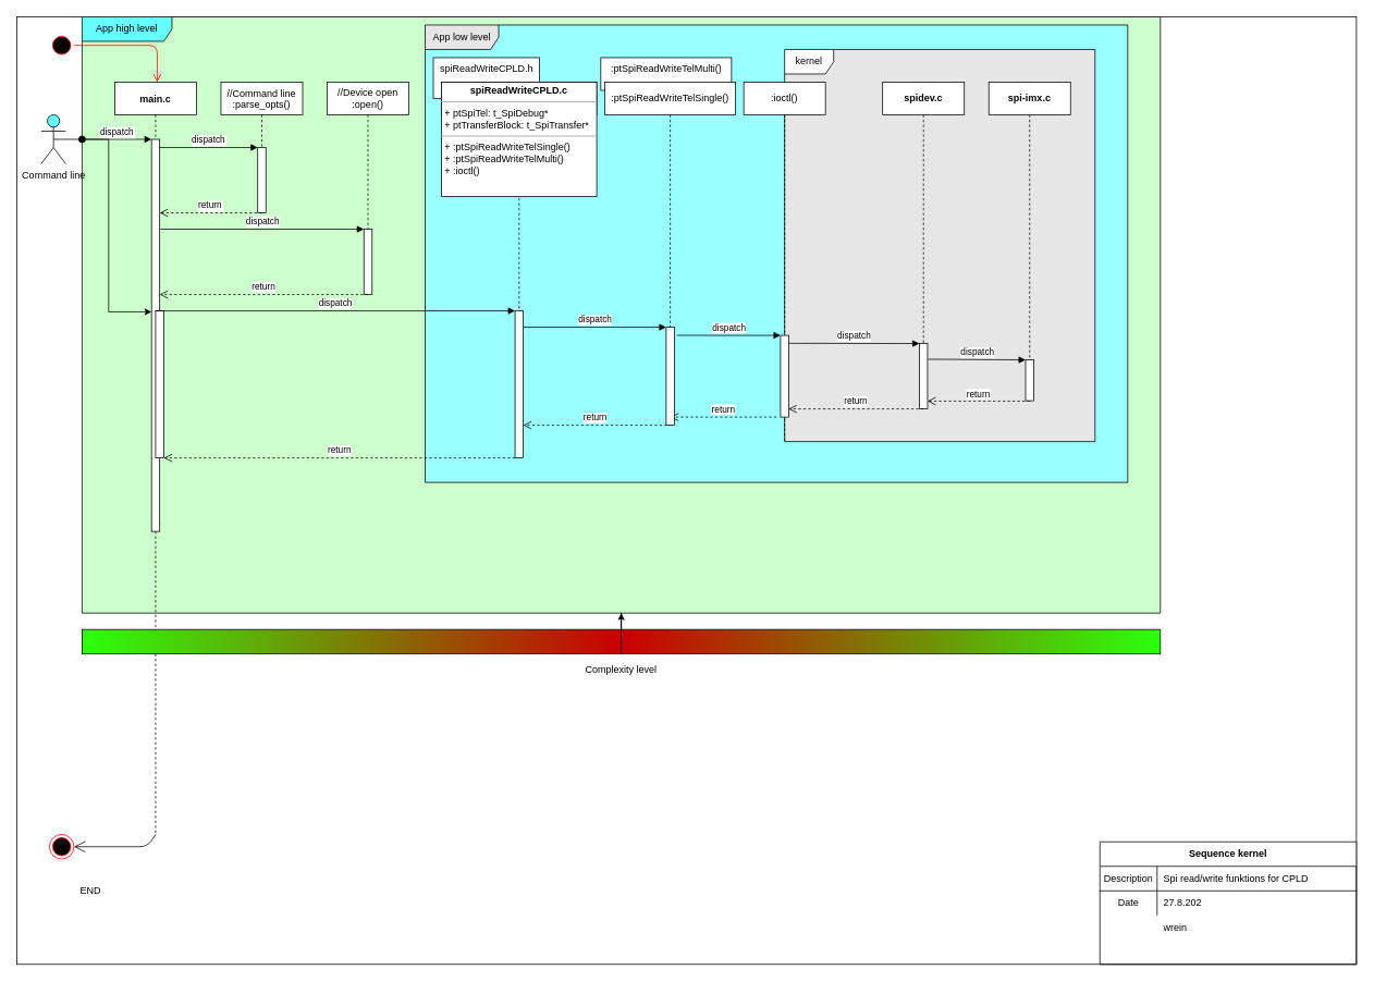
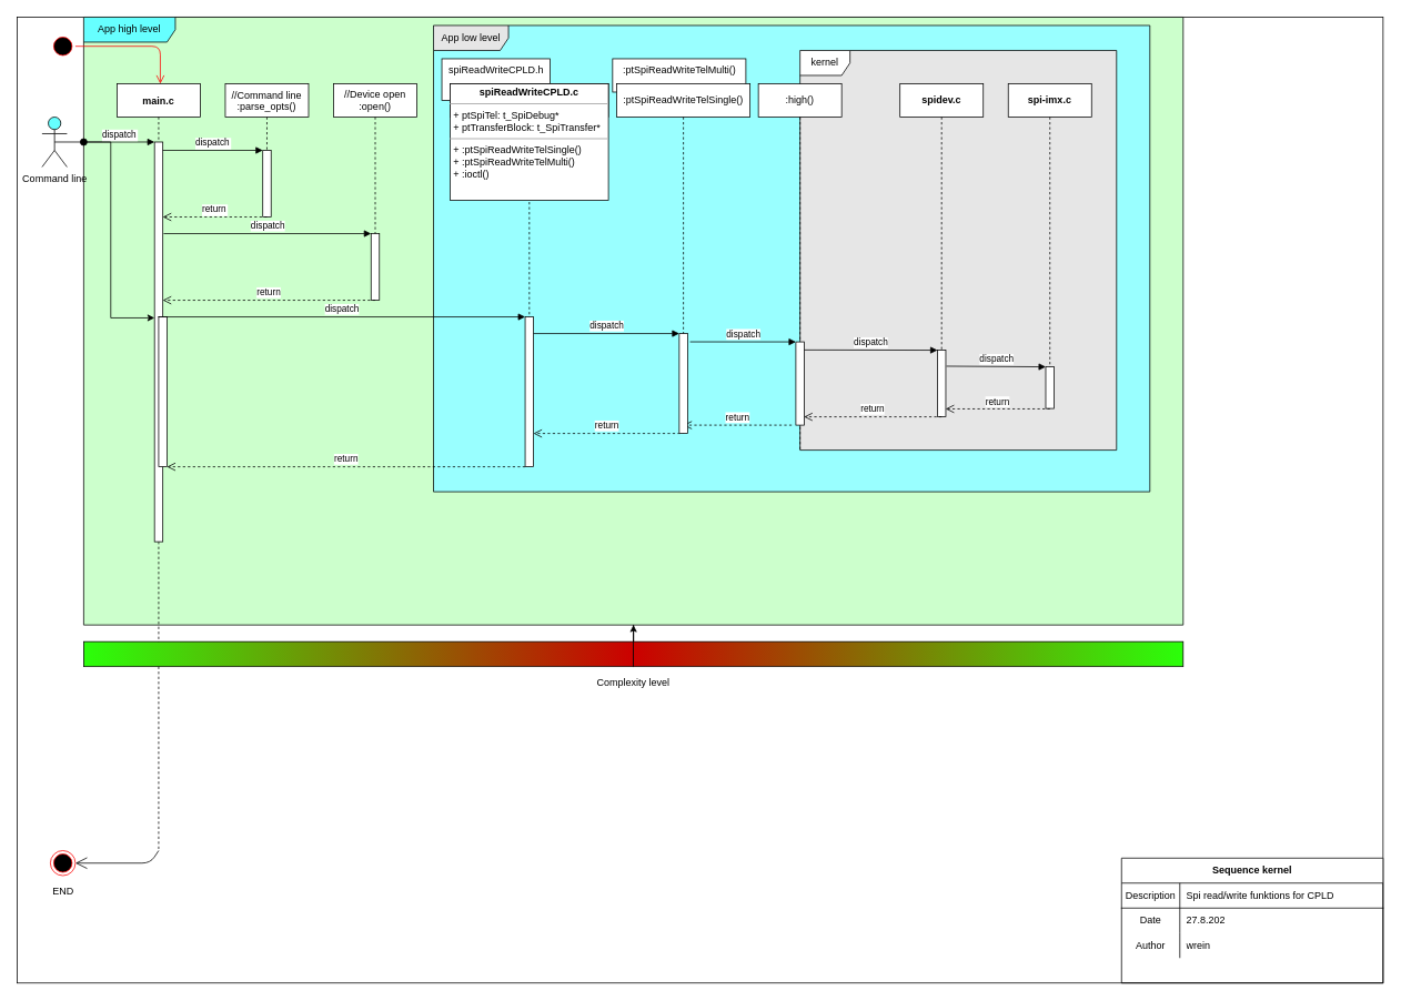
  <mxCell id="0" />
  <mxCell id="1" parent="0" />
  <mxCell id="2" value="" style="rounded=0;whiteSpace=wrap;html=1;" parent="1" vertex="1"><mxGeometry width="1640" height="1160" as="geometry" x="20" y="20" /></mxCell>
  <mxCell id="3" value="App high level" style="shape=umlFrame;whiteSpace=wrap;html=1;shadow=0;labelBackgroundColor=none;width=110;height=30;swimlaneFillColor=#CCFFCC;fillColor=#66FFFF;" parent="1" vertex="1"><mxGeometry x="100" width="1320" height="730" as="geometry" y="20" /></mxCell>
  <mxCell id="4" value="App low level" style="shape=umlFrame;whiteSpace=wrap;html=1;shadow=0;labelBackgroundColor=none;fillColor=#E6E6E6;width=90;height=30;swimlaneFillColor=#99FFFF;" parent="1" vertex="1"><mxGeometry x="520" y="30" width="860" height="560" as="geometry" /></mxCell>
  <mxCell id="5" value="kernel" style="shape=umlFrame;whiteSpace=wrap;html=1;labelBackgroundColor=#ffffff;shadow=0;swimlaneFillColor=#E6E6E6;" parent="1" vertex="1"><mxGeometry x="960" y="60" width="380" height="480" as="geometry" /></mxCell>
  <mxCell id="6" value="spiReadWriteCPLD.h" style="html=1;verticalAlign=top;" parent="1" vertex="1"><mxGeometry x="530" y="70" width="130" height="50" as="geometry" /></mxCell>
  <mxCell id="7" value="main.c" style="shape=umlLifeline;perimeter=lifelinePerimeter;container=1;collapsible=0;recursiveResize=0;rounded=0;shadow=0;strokeWidth=1;fontStyle=1" parent="1" vertex="1"><mxGeometry x="140" y="100" width="100" height="920" as="geometry" /></mxCell>
  <mxCell id="8" value="" style="points=[];perimeter=orthogonalPerimeter;rounded=0;shadow=0;strokeWidth=1;" parent="7" vertex="1"><mxGeometry x="45" y="70" width="10" height="480" as="geometry" /></mxCell>
  <mxCell id="9" value="dispatch" style="verticalAlign=bottom;startArrow=oval;endArrow=block;startSize=8;shadow=0;strokeWidth=1;" parent="7" target="8" edge="1"><mxGeometry relative="1" as="geometry"><mxPoint x="-40" y="70" as="sourcePoint" /></mxGeometry></mxCell>
  <mxCell id="10" value="//Command line&#10;:parse_opts()" style="shape=umlLifeline;perimeter=lifelinePerimeter;container=1;collapsible=0;recursiveResize=0;rounded=0;shadow=0;strokeWidth=1;" parent="1" vertex="1"><mxGeometry x="270" y="100" width="100" height="160" as="geometry" /></mxCell>
  <mxCell id="11" value="" style="points=[];perimeter=orthogonalPerimeter;rounded=0;shadow=0;strokeWidth=1;" parent="10" vertex="1"><mxGeometry x="45" y="80" width="10" height="80" as="geometry" /></mxCell>
  <mxCell id="12" value="return" style="verticalAlign=bottom;endArrow=open;dashed=1;endSize=8;shadow=0;strokeWidth=1;" parent="1" target="8" edge="1"><mxGeometry relative="1" as="geometry"><mxPoint x="200" y="260" as="targetPoint" /><mxPoint x="320" y="260" as="sourcePoint" /></mxGeometry></mxCell>
  <mxCell id="13" value="dispatch" style="verticalAlign=bottom;endArrow=block;entryX=0;entryY=0;shadow=0;strokeWidth=1;" parent="1" source="8" target="11" edge="1"><mxGeometry relative="1" as="geometry"><mxPoint x="295" y="180" as="sourcePoint" /></mxGeometry></mxCell>
  <mxCell id="14" value="//Device open&lt;br&gt;:open()" style="shape=umlLifeline;perimeter=lifelinePerimeter;whiteSpace=wrap;html=1;container=1;collapsible=0;recursiveResize=0;outlineConnect=0;" parent="1" vertex="1"><mxGeometry x="400" y="100" width="100" height="260" as="geometry" /></mxCell>
  <mxCell id="15" value="" style="html=1;points=[];perimeter=orthogonalPerimeter;" parent="14" vertex="1"><mxGeometry x="45" y="180" width="10" height="80" as="geometry" /></mxCell>
  <mxCell id="16" value="dispatch" style="html=1;verticalAlign=bottom;endArrow=block;entryX=0;entryY=0;" parent="1" target="15" edge="1"><mxGeometry relative="1" as="geometry"><mxPoint x="196" y="280" as="sourcePoint" /></mxGeometry></mxCell>
  <mxCell id="17" value="return" style="html=1;verticalAlign=bottom;endArrow=open;dashed=1;endSize=8;" parent="1" target="8" edge="1"><mxGeometry relative="1" as="geometry"><mxPoint x="200" y="360" as="targetPoint" /><mxPoint x="450" y="360" as="sourcePoint" /></mxGeometry></mxCell>
  <mxCell id="18" value="" style="ellipse;html=1;shape=startState;fillColor=#000000;strokeColor=#ff0000;" parent="1" vertex="1"><mxGeometry x="60" y="40" width="30" height="30" as="geometry" /></mxCell>
  <mxCell id="19" value="" style="edgeStyle=orthogonalEdgeStyle;html=1;verticalAlign=bottom;endArrow=open;endSize=8;strokeColor=#ff0000;entryX=0.52;entryY=0;entryDx=0;entryDy=0;entryPerimeter=0;" parent="1" source="18" target="7" edge="1"><mxGeometry relative="1" as="geometry"><mxPoint x="75" y="130" as="targetPoint" /></mxGeometry></mxCell>
  <mxCell id="20" value="" style="ellipse;html=1;shape=endState;fillColor=#000000;strokeColor=#ff0000;" parent="1" vertex="1"><mxGeometry x="60" y="1021" width="30" height="30" as="geometry" /></mxCell>
  <mxCell id="21" value="" style="endArrow=open;endFill=1;endSize=12;html=1;entryX=1;entryY=0.5;entryDx=0;entryDy=0;" parent="1" target="20" edge="1"><mxGeometry width="160" relative="1" as="geometry"><mxPoint x="190" y="1021" as="sourcePoint" /><mxPoint x="350" y="1021" as="targetPoint" /><Array as="points"><mxPoint x="180" y="1036" /></Array></mxGeometry></mxCell>
  <mxCell id="22" value=":spiReadWriteCPLD.c" style="shape=umlLifeline;perimeter=lifelinePerimeter;whiteSpace=wrap;html=1;container=1;collapsible=0;recursiveResize=0;outlineConnect=0;" parent="1" vertex="1"><mxGeometry x="540" y="100" width="190" height="460" as="geometry" /></mxCell>
  <mxCell id="23" value="" style="html=1;points=[];perimeter=orthogonalPerimeter;" parent="22" vertex="1"><mxGeometry x="90" y="280" width="10" height="180" as="geometry" /></mxCell>
  <mxCell id="24" value="&lt;p style=&quot;margin: 0px ; margin-top: 4px ; text-align: center&quot;&gt;&lt;b&gt;spiReadWriteCPLD.c&lt;/b&gt;&lt;b&gt;&lt;br&gt;&lt;/b&gt;&lt;/p&gt;&lt;hr size=&quot;1&quot;&gt;&lt;p style=&quot;margin: 0px ; margin-left: 4px&quot;&gt;+ ptSpiTel: t_SpiDebug*&lt;br&gt;+ ptTransferBlock:&amp;nbsp;t_SpiTransfer*&lt;/p&gt;&lt;hr size=&quot;1&quot;&gt;&lt;p style=&quot;margin: 0px ; margin-left: 4px&quot;&gt;+&amp;nbsp;&lt;span style=&quot;text-align: center&quot;&gt;:ptSpiReadWriteTelSingle(&lt;/span&gt;)&lt;br&gt;+&amp;nbsp;&lt;span style=&quot;text-align: center&quot;&gt;:ptSpiReadWriteTelMulti&lt;/span&gt;()&lt;/p&gt;&lt;p style=&quot;margin: 0px ; margin-left: 4px&quot;&gt;+ :ioctl()&lt;/p&gt;" style="verticalAlign=top;align=left;overflow=fill;fontSize=12;fontFamily=Helvetica;html=1;" parent="22" vertex="1"><mxGeometry width="190" height="140" as="geometry" /></mxCell>
  <mxCell id="25" value="" style="html=1;points=[];perimeter=orthogonalPerimeter;" parent="1" vertex="1"><mxGeometry x="190" y="380" width="10" height="180" as="geometry" /></mxCell>
  <mxCell id="26" value="dispatch" style="html=1;verticalAlign=bottom;endArrow=block;entryX=0;entryY=0;" parent="1" source="7" target="23" edge="1"><mxGeometry relative="1" as="geometry"><mxPoint x="530" y="380" as="sourcePoint" /></mxGeometry></mxCell>
  <mxCell id="27" value="return" style="html=1;verticalAlign=bottom;endArrow=open;dashed=1;endSize=8;exitX=0;exitY=1;exitDx=0;exitDy=0;exitPerimeter=0;" parent="1" source="23" edge="1"><mxGeometry relative="1" as="geometry"><mxPoint x="200" y="560" as="targetPoint" /><mxPoint x="600" y="870" as="sourcePoint" /><Array as="points"><mxPoint x="550" y="560" /></Array></mxGeometry></mxCell>
  <mxCell id="28" value="dispatch" style="html=1;verticalAlign=bottom;endArrow=block;entryX=0;entryY=0;" parent="1" target="57" edge="1"><mxGeometry relative="1" as="geometry"><mxPoint x="640" y="400" as="sourcePoint" /></mxGeometry></mxCell>
  <mxCell id="29" value="return" style="html=1;verticalAlign=bottom;endArrow=open;dashed=1;endSize=8;exitX=0.1;exitY=1;exitDx=0;exitDy=0;exitPerimeter=0;" parent="1" source="57" edge="1"><mxGeometry relative="1" as="geometry"><mxPoint x="640" y="520" as="targetPoint" /><mxPoint x="802" y="520" as="sourcePoint" /></mxGeometry></mxCell>
- <mxCell id="30" value="&lt;span&gt;:ioctl()&lt;/span&gt;" style="shape=umlLifeline;perimeter=lifelinePerimeter;whiteSpace=wrap;html=1;container=1;collapsible=0;recursiveResize=0;outlineConnect=0;" parent="1" vertex="1"><mxGeometry x="910" y="100" width="100" height="440" as="geometry" /></mxCell>
+ <mxCell id="30" value="&lt;span&gt;:high()&lt;/span&gt;" style="shape=umlLifeline;perimeter=lifelinePerimeter;whiteSpace=wrap;html=1;container=1;collapsible=0;recursiveResize=0;outlineConnect=0;" parent="1" vertex="1"><mxGeometry x="910" y="100" width="100" height="440" as="geometry" /></mxCell>
  <mxCell id="31" value="" style="html=1;points=[];perimeter=orthogonalPerimeter;" parent="30" vertex="1"><mxGeometry x="45" y="310" width="10" height="100" as="geometry" /></mxCell>
  <mxCell id="32" value="dispatch" style="html=1;verticalAlign=bottom;endArrow=block;entryX=0;entryY=0;exitX=1.297;exitY=0.083;exitDx=0;exitDy=0;exitPerimeter=0;" parent="1" source="57" target="31" edge="1"><mxGeometry relative="1" as="geometry"><mxPoint x="830" y="410" as="sourcePoint" /></mxGeometry></mxCell>
  <mxCell id="33" value="return" style="html=1;verticalAlign=bottom;endArrow=open;dashed=1;endSize=8;" parent="1" edge="1"><mxGeometry relative="1" as="geometry"><mxPoint x="820" y="510" as="targetPoint" /><mxPoint x="950" y="510" as="sourcePoint" /></mxGeometry></mxCell>
  <mxCell id="34" value="&lt;b&gt;spidev.c&lt;/b&gt;" style="shape=umlLifeline;perimeter=lifelinePerimeter;whiteSpace=wrap;html=1;container=1;collapsible=0;recursiveResize=0;outlineConnect=0;" parent="1" vertex="1"><mxGeometry x="1080" y="100" width="100" height="400" as="geometry" /></mxCell>
  <mxCell id="35" value="" style="html=1;points=[];perimeter=orthogonalPerimeter;" parent="34" vertex="1"><mxGeometry x="45" y="320" width="10" height="80" as="geometry" /></mxCell>
  <mxCell id="36" value="dispatch" style="html=1;verticalAlign=bottom;endArrow=block;entryX=0;entryY=0;exitX=1.021;exitY=0.097;exitDx=0;exitDy=0;exitPerimeter=0;" parent="1" source="31" target="35" edge="1"><mxGeometry relative="1" as="geometry"><mxPoint x="970" y="420" as="sourcePoint" /></mxGeometry></mxCell>
  <mxCell id="37" value="return" style="html=1;verticalAlign=bottom;endArrow=open;dashed=1;endSize=8;exitX=0;exitY=0.95;" parent="1" edge="1"><mxGeometry relative="1" as="geometry"><mxPoint x="964.81" y="500" as="targetPoint" /><mxPoint x="1130" y="500" as="sourcePoint" /></mxGeometry></mxCell>
  <mxCell id="38" value="&lt;b&gt;spi-imx.c&lt;/b&gt;" style="shape=umlLifeline;perimeter=lifelinePerimeter;whiteSpace=wrap;html=1;container=1;collapsible=0;recursiveResize=0;outlineConnect=0;" parent="1" vertex="1"><mxGeometry x="1210" y="100" width="100" height="390" as="geometry" /></mxCell>
  <mxCell id="39" value="" style="html=1;points=[];perimeter=orthogonalPerimeter;" parent="1" vertex="1"><mxGeometry x="1255" y="440" width="10" height="50" as="geometry" /></mxCell>
  <mxCell id="40" value="dispatch" style="html=1;verticalAlign=bottom;endArrow=block;entryX=0;entryY=0;exitX=1.083;exitY=0.24;exitDx=0;exitDy=0;exitPerimeter=0;" parent="1" source="35" target="39" edge="1"><mxGeometry relative="1" as="geometry"><mxPoint x="1140" y="440" as="sourcePoint" /></mxGeometry></mxCell>
  <mxCell id="41" value="return" style="html=1;verticalAlign=bottom;endArrow=open;dashed=1;endSize=8;exitX=0;exitY=0.95;" parent="1" edge="1"><mxGeometry relative="1" as="geometry"><mxPoint x="1134.81" y="490.5" as="targetPoint" /><mxPoint x="1260" y="490.5" as="sourcePoint" /></mxGeometry></mxCell>
  <mxCell id="42" style="edgeStyle=orthogonalEdgeStyle;rounded=0;orthogonalLoop=1;jettySize=auto;html=1;exitX=0.5;exitY=0.5;exitDx=0;exitDy=0;exitPerimeter=0;entryX=0;entryY=0.44;entryDx=0;entryDy=0;entryPerimeter=0;" parent="1" source="43" target="8" edge="1"><mxGeometry relative="1" as="geometry" /></mxCell>
  <mxCell id="43" value="Command line" style="shape=umlActor;verticalLabelPosition=bottom;verticalAlign=top;html=1;shadow=0;labelBackgroundColor=none;fillColor=#66FFFF;" parent="1" vertex="1"><mxGeometry x="50" y="140" width="30" height="60" as="geometry" /></mxCell>
  <mxCell id="44" value="Sequence kernel" style="shape=table;html=1;whiteSpace=wrap;startSize=30;container=1;collapsible=0;childLayout=tableLayout;fixedRows=1;rowLines=0;fontStyle=1;align=center;shadow=0;labelBackgroundColor=none;" parent="1" vertex="1"><mxGeometry x="1346" y="1030" width="314" height="150" as="geometry" /></mxCell>
  <mxCell id="45" value="" style="shape=partialRectangle;html=1;whiteSpace=wrap;collapsible=0;dropTarget=0;pointerEvents=0;fillColor=none;top=0;left=0;bottom=1;right=0;points=[[0,0.5],[1,0.5]];portConstraint=eastwest;" parent="44" vertex="1"><mxGeometry y="30" width="314" height="30" as="geometry" /></mxCell>
  <mxCell id="46" value="Description" style="shape=partialRectangle;html=1;whiteSpace=wrap;connectable=0;fillColor=none;top=0;left=0;bottom=0;right=0;overflow=hidden;" parent="45" vertex="1"><mxGeometry width="70" height="30" as="geometry" /></mxCell>
  <mxCell id="47" value="Spi read/write funktions for CPLD" style="shape=partialRectangle;html=1;whiteSpace=wrap;connectable=0;fillColor=none;top=0;left=0;bottom=0;right=0;align=left;spacingLeft=6;overflow=hidden;" parent="45" vertex="1"><mxGeometry x="70" width="244" height="30" as="geometry" /></mxCell>
  <mxCell id="48" value="" style="shape=partialRectangle;html=1;whiteSpace=wrap;collapsible=0;dropTarget=0;pointerEvents=0;fillColor=none;top=0;left=0;bottom=0;right=0;points=[[0,0.5],[1,0.5]];portConstraint=eastwest;" parent="44" vertex="1"><mxGeometry y="60" width="314" height="30" as="geometry" /></mxCell>
  <mxCell id="49" value="Date" style="shape=partialRectangle;html=1;whiteSpace=wrap;connectable=0;fillColor=none;top=0;left=0;bottom=0;right=0;overflow=hidden;" parent="48" vertex="1"><mxGeometry width="70" height="30" as="geometry" /></mxCell>
  <mxCell id="50" value="27.8.202" style="shape=partialRectangle;html=1;whiteSpace=wrap;connectable=0;fillColor=none;top=0;left=0;bottom=0;right=0;align=left;spacingLeft=6;overflow=hidden;" parent="48" vertex="1"><mxGeometry x="70" width="244" height="30" as="geometry" /></mxCell>
  <mxCell id="51" value="" style="shape=partialRectangle;html=1;whiteSpace=wrap;collapsible=0;dropTarget=0;pointerEvents=0;fillColor=none;top=0;left=0;bottom=0;right=0;points=[[0,0.5],[1,0.5]];portConstraint=eastwest;" parent="44" vertex="1"><mxGeometry y="90" width="314" height="30" as="geometry" /></mxCell>
+ <mxCell id="52" value="Author" style="shape=partialRectangle;html=1;whiteSpace=wrap;connectable=0;fillColor=none;top=0;left=0;bottom=0;right=0;overflow=hidden;" parent="51" vertex="1"><mxGeometry width="70" height="30" as="geometry" /></mxCell>
  <mxCell id="53" value="wrein" style="shape=partialRectangle;html=1;whiteSpace=wrap;connectable=0;fillColor=none;top=0;left=0;bottom=0;right=0;align=left;spacingLeft=6;overflow=hidden;" parent="51" vertex="1"><mxGeometry x="70" width="244" height="30" as="geometry" /></mxCell>
- <mxCell id="54" value="END" style="text;html=1;align=center;verticalAlign=middle;resizable=0;points=[];autosize=1;" parent="1" vertex="1"><mxGeometry x="90" y="1080" width="40" height="20" as="geometry" /></mxCell>
+ <mxCell id="54" value="END" style="text;html=1;align=center;verticalAlign=middle;resizable=0;points=[];autosize=1;" parent="1" vertex="1"><mxGeometry x="55" y="1060" width="40" height="20" as="geometry" /></mxCell>
  <mxCell id="55" value="&lt;span&gt;:ptSpiReadWriteTelMulti()&lt;/span&gt;" style="html=1;verticalAlign=top;" parent="1" vertex="1"><mxGeometry x="735" y="70" width="160" height="40" as="geometry" /></mxCell>
  <mxCell id="56" value=":ptSpiReadWriteTelSingle()" style="shape=umlLifeline;perimeter=lifelinePerimeter;whiteSpace=wrap;html=1;container=1;collapsible=0;recursiveResize=0;outlineConnect=0;" parent="1" vertex="1"><mxGeometry x="740" y="100" width="160" height="420" as="geometry" /></mxCell>
  <mxCell id="57" value="" style="html=1;points=[];perimeter=orthogonalPerimeter;" parent="56" vertex="1"><mxGeometry x="75" y="300" width="10" height="120" as="geometry" /></mxCell>
  <mxCell id="58" value="" style="rounded=0;whiteSpace=wrap;html=1;gradientColor=#2BFF0A;gradientDirection=east;fillColor=#CC0000;" parent="1" vertex="1"><mxGeometry x="760" y="770" width="660" height="30" as="geometry" /></mxCell>
  <mxCell id="59" style="edgeStyle=orthogonalEdgeStyle;rounded=0;orthogonalLoop=1;jettySize=auto;html=1;exitX=0;exitY=1;exitDx=0;exitDy=0;" parent="1" source="60" target="3" edge="1"><mxGeometry relative="1" as="geometry" /></mxCell>
  <mxCell id="60" value="" style="rounded=0;whiteSpace=wrap;html=1;gradientColor=#2BFF0A;gradientDirection=east;fillColor=#CC0000;direction=west;" parent="1" vertex="1"><mxGeometry x="100" y="770" width="660" height="30" as="geometry" /></mxCell>
  <mxCell id="61" value="Complexity level" style="text;html=1;strokeColor=none;fillColor=none;align=center;verticalAlign=middle;whiteSpace=wrap;rounded=0;" parent="1" vertex="1"><mxGeometry x="705" y="810" width="110" height="20" as="geometry" /></mxCell>
